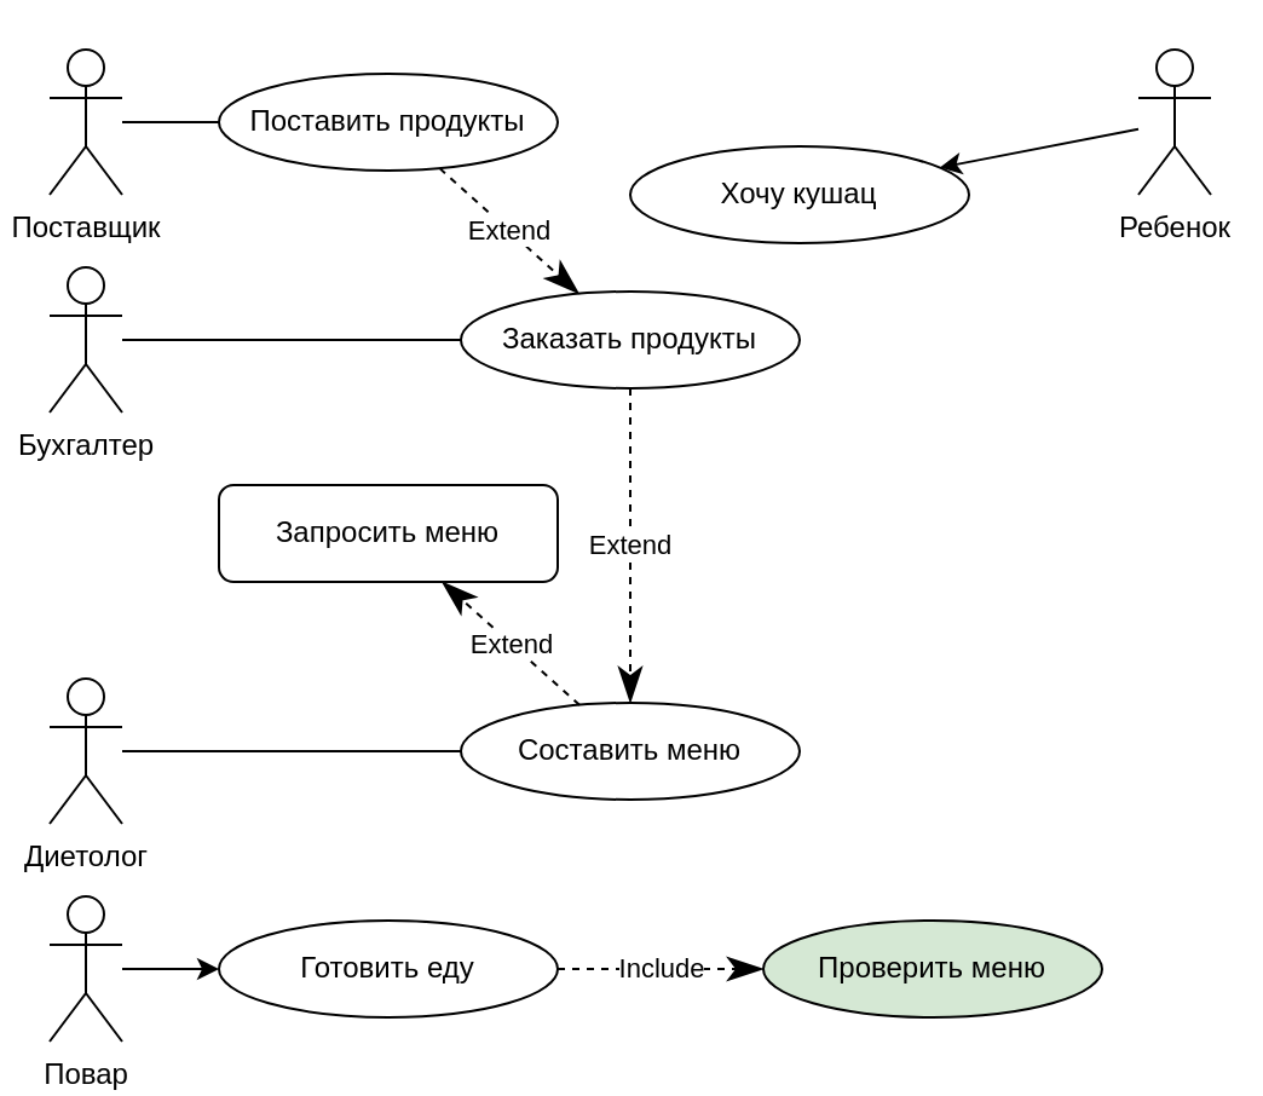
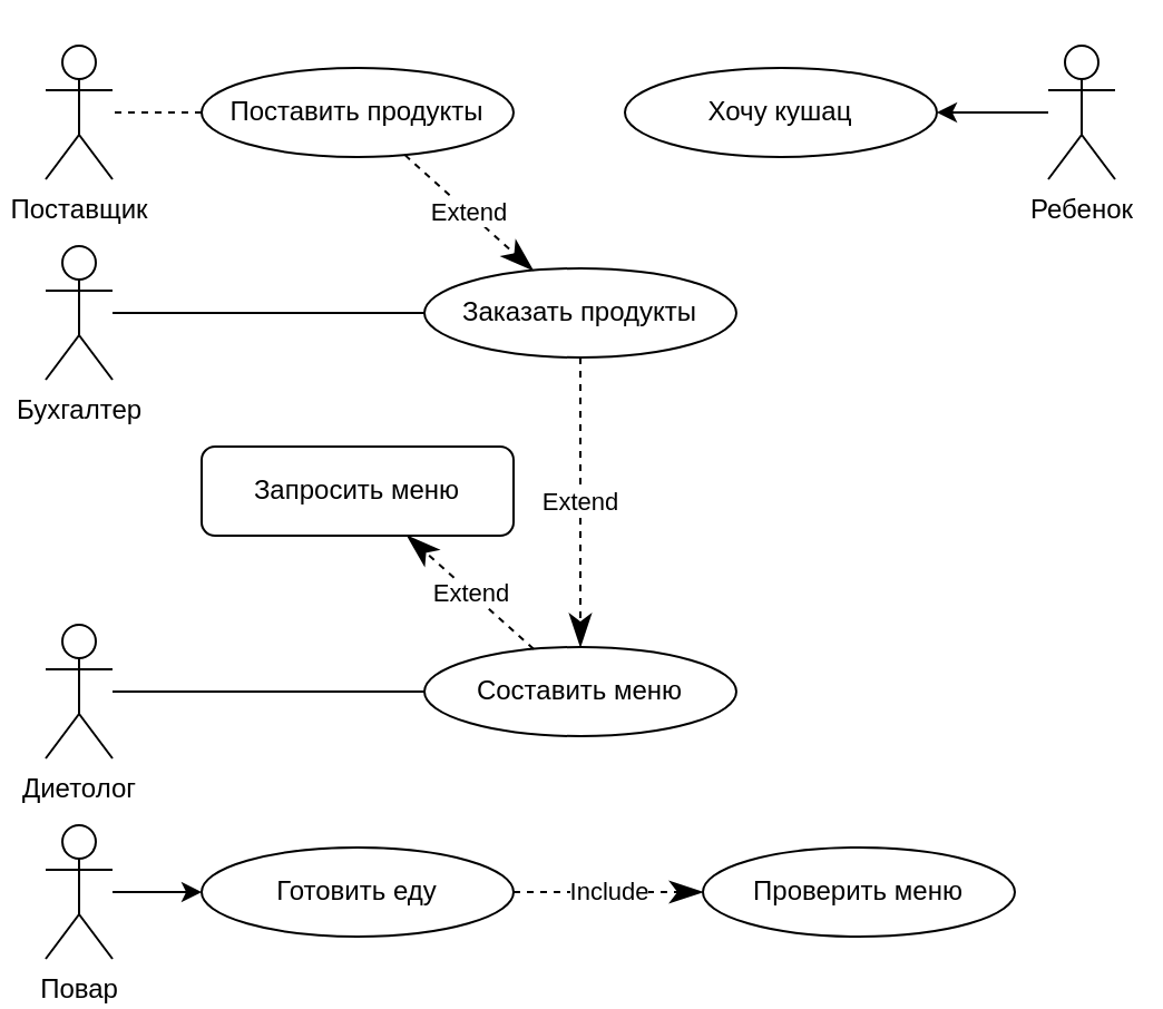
  <mxCell id="0" />
  <mxCell id="1" parent="0" />
  <mxCell id="2" value="Поставщик&lt;br&gt;" style="shape=umlActor;verticalLabelPosition=bottom;verticalAlign=top;html=1;outlineConnect=0;" vertex="1" parent="1"><mxGeometry x="20" y="20" width="30" height="60" as="geometry" /></mxCell>
  <mxCell id="3" value="Диетолог" style="shape=umlActor;verticalLabelPosition=bottom;verticalAlign=top;html=1;outlineConnect=0;" vertex="1" parent="1"><mxGeometry x="20" y="280" width="30" height="60" as="geometry" /></mxCell>
  <mxCell id="4" value="Составить меню&lt;br&gt;" style="ellipse;whiteSpace=wrap;html=1;" vertex="1" parent="1"><mxGeometry x="190" y="290" width="140" height="40" as="geometry" /></mxCell>
  <mxCell id="5" value="Поставить продукты" style="ellipse;whiteSpace=wrap;html=1;" vertex="1" parent="1"><mxGeometry x="90" y="30" width="140" height="40" as="geometry" /></mxCell>
  <mxCell id="6" value="Заказать продукты" style="ellipse;whiteSpace=wrap;html=1;" vertex="1" parent="1"><mxGeometry x="190" y="120" width="140" height="40" as="geometry" /></mxCell>
  <mxCell id="7" value="Ребенок" style="shape=umlActor;verticalLabelPosition=bottom;verticalAlign=top;html=1;outlineConnect=0;" vertex="1" parent="1"><mxGeometry x="470" y="20" width="30" height="60" as="geometry" /></mxCell>
- <mxCell id="8" value="Хочу кушац" style="ellipse;whiteSpace=wrap;html=1;" vertex="1" parent="1"><mxGeometry x="260" y="60" width="140" height="40" as="geometry" /></mxCell>
+ <mxCell id="8" value="Хочу кушац" style="ellipse;whiteSpace=wrap;html=1;" vertex="1" parent="1"><mxGeometry x="280" y="30" width="140" height="40" as="geometry" /></mxCell>
  <mxCell id="9" value="" style="endArrow=classic;html=1;rounded=0;" edge="1" parent="1" source="7" target="8"><mxGeometry width="50" height="50" relative="1" as="geometry"><mxPoint x="440" y="330" as="sourcePoint" /><mxPoint x="490" y="280" as="targetPoint" /></mxGeometry></mxCell>
  <mxCell id="10" value="Готовить еду" style="ellipse;whiteSpace=wrap;html=1;" vertex="1" parent="1"><mxGeometry x="90" y="380" width="140" height="40" as="geometry" /></mxCell>
  <mxCell id="11" value="Повар" style="shape=umlActor;verticalLabelPosition=bottom;verticalAlign=top;html=1;outlineConnect=0;" vertex="1" parent="1"><mxGeometry x="20" y="370" width="30" height="60" as="geometry" /></mxCell>
  <mxCell id="12" value="" style="endArrow=classic;html=1;rounded=0;" edge="1" parent="1" source="11" target="10"><mxGeometry width="50" height="50" relative="1" as="geometry"><mxPoint x="110" y="370" as="sourcePoint" /><mxPoint x="160" y="320" as="targetPoint" /></mxGeometry></mxCell>
  <mxCell id="13" value="" style="endArrow=none;html=1;rounded=0;endFill=0;" edge="1" parent="1" source="3" target="4"><mxGeometry width="50" height="50" relative="1" as="geometry"><mxPoint x="280" y="410" as="sourcePoint" /><mxPoint x="330" y="360" as="targetPoint" /></mxGeometry></mxCell>
- <mxCell id="14" value="Проверить меню" style="ellipse;whiteSpace=wrap;html=1;fillColor=#d5e8d4;" vertex="1" parent="1"><mxGeometry x="315" y="380" width="140" height="40" as="geometry" /></mxCell>
+ <mxCell id="14" value="Проверить меню" style="ellipse;whiteSpace=wrap;html=1;" vertex="1" parent="1"><mxGeometry x="315" y="380" width="140" height="40" as="geometry" /></mxCell>
  <mxCell id="15" value="Include" style="endArrow=classicThin;endSize=12;dashed=1;html=1;rounded=0;endFill=1;" edge="1" parent="1" source="10" target="14"><mxGeometry width="160" relative="1" as="geometry"><mxPoint x="260" y="440" as="sourcePoint" /><mxPoint x="470" y="590" as="targetPoint" /></mxGeometry></mxCell>
  <mxCell id="16" value="Запросить меню" style="whiteSpace=wrap;html=1;rounded=1;" vertex="1" parent="1"><mxGeometry x="90" y="200" width="140" height="40" as="geometry" /></mxCell>
  <mxCell id="17" value="Бухгалтер" style="shape=umlActor;verticalLabelPosition=bottom;verticalAlign=top;html=1;outlineConnect=0;" vertex="1" parent="1"><mxGeometry x="20" y="110" width="30" height="60" as="geometry" /></mxCell>
  <mxCell id="18" value="" style="endArrow=none;html=1;rounded=0;endFill=0;" edge="1" parent="1" source="17" target="6"><mxGeometry width="50" height="50" relative="1" as="geometry"><mxPoint x="349" y="230.002" as="sourcePoint" /><mxPoint x="420.617" y="234.736" as="targetPoint" /></mxGeometry></mxCell>
  <mxCell id="19" value="Extend" style="endArrow=classicThin;endSize=12;dashed=1;html=1;rounded=0;endFill=1;" edge="1" parent="1" source="4" target="16"><mxGeometry width="160" relative="1" as="geometry"><mxPoint x="305" y="289.66" as="sourcePoint" /><mxPoint x="385" y="289.66" as="targetPoint" /></mxGeometry></mxCell>
  <mxCell id="20" value="Extend" style="endArrow=classicThin;endSize=12;dashed=1;html=1;rounded=0;endFill=1;" edge="1" parent="1" source="6" target="4"><mxGeometry width="160" relative="1" as="geometry"><mxPoint x="320" y="260" as="sourcePoint" /><mxPoint x="287.084" y="217.665" as="targetPoint" /></mxGeometry></mxCell>
  <mxCell id="21" value="Extend" style="endArrow=classicThin;endSize=12;dashed=1;html=1;rounded=0;endFill=1;" edge="1" parent="1" source="5" target="6"><mxGeometry width="160" relative="1" as="geometry"><mxPoint x="320" y="90" as="sourcePoint" /><mxPoint x="380" y="210" as="targetPoint" /></mxGeometry></mxCell>
- <mxCell id="22" value="" style="endArrow=none;html=1;rounded=0;endFill=0;" edge="1" parent="1" source="5" target="2"><mxGeometry width="50" height="50" relative="1" as="geometry"><mxPoint x="312.11" y="49.996" as="sourcePoint" /><mxPoint x="259.999" y="53.976" as="targetPoint" /></mxGeometry></mxCell>
+ <mxCell id="22" value="" style="endArrow=none;html=1;rounded=0;endFill=0;dashed=1;" edge="1" parent="1" source="5" target="2"><mxGeometry width="50" height="50" relative="1" as="geometry"><mxPoint x="312.11" y="49.996" as="sourcePoint" /><mxPoint x="259.999" y="53.976" as="targetPoint" /></mxGeometry></mxCell>
